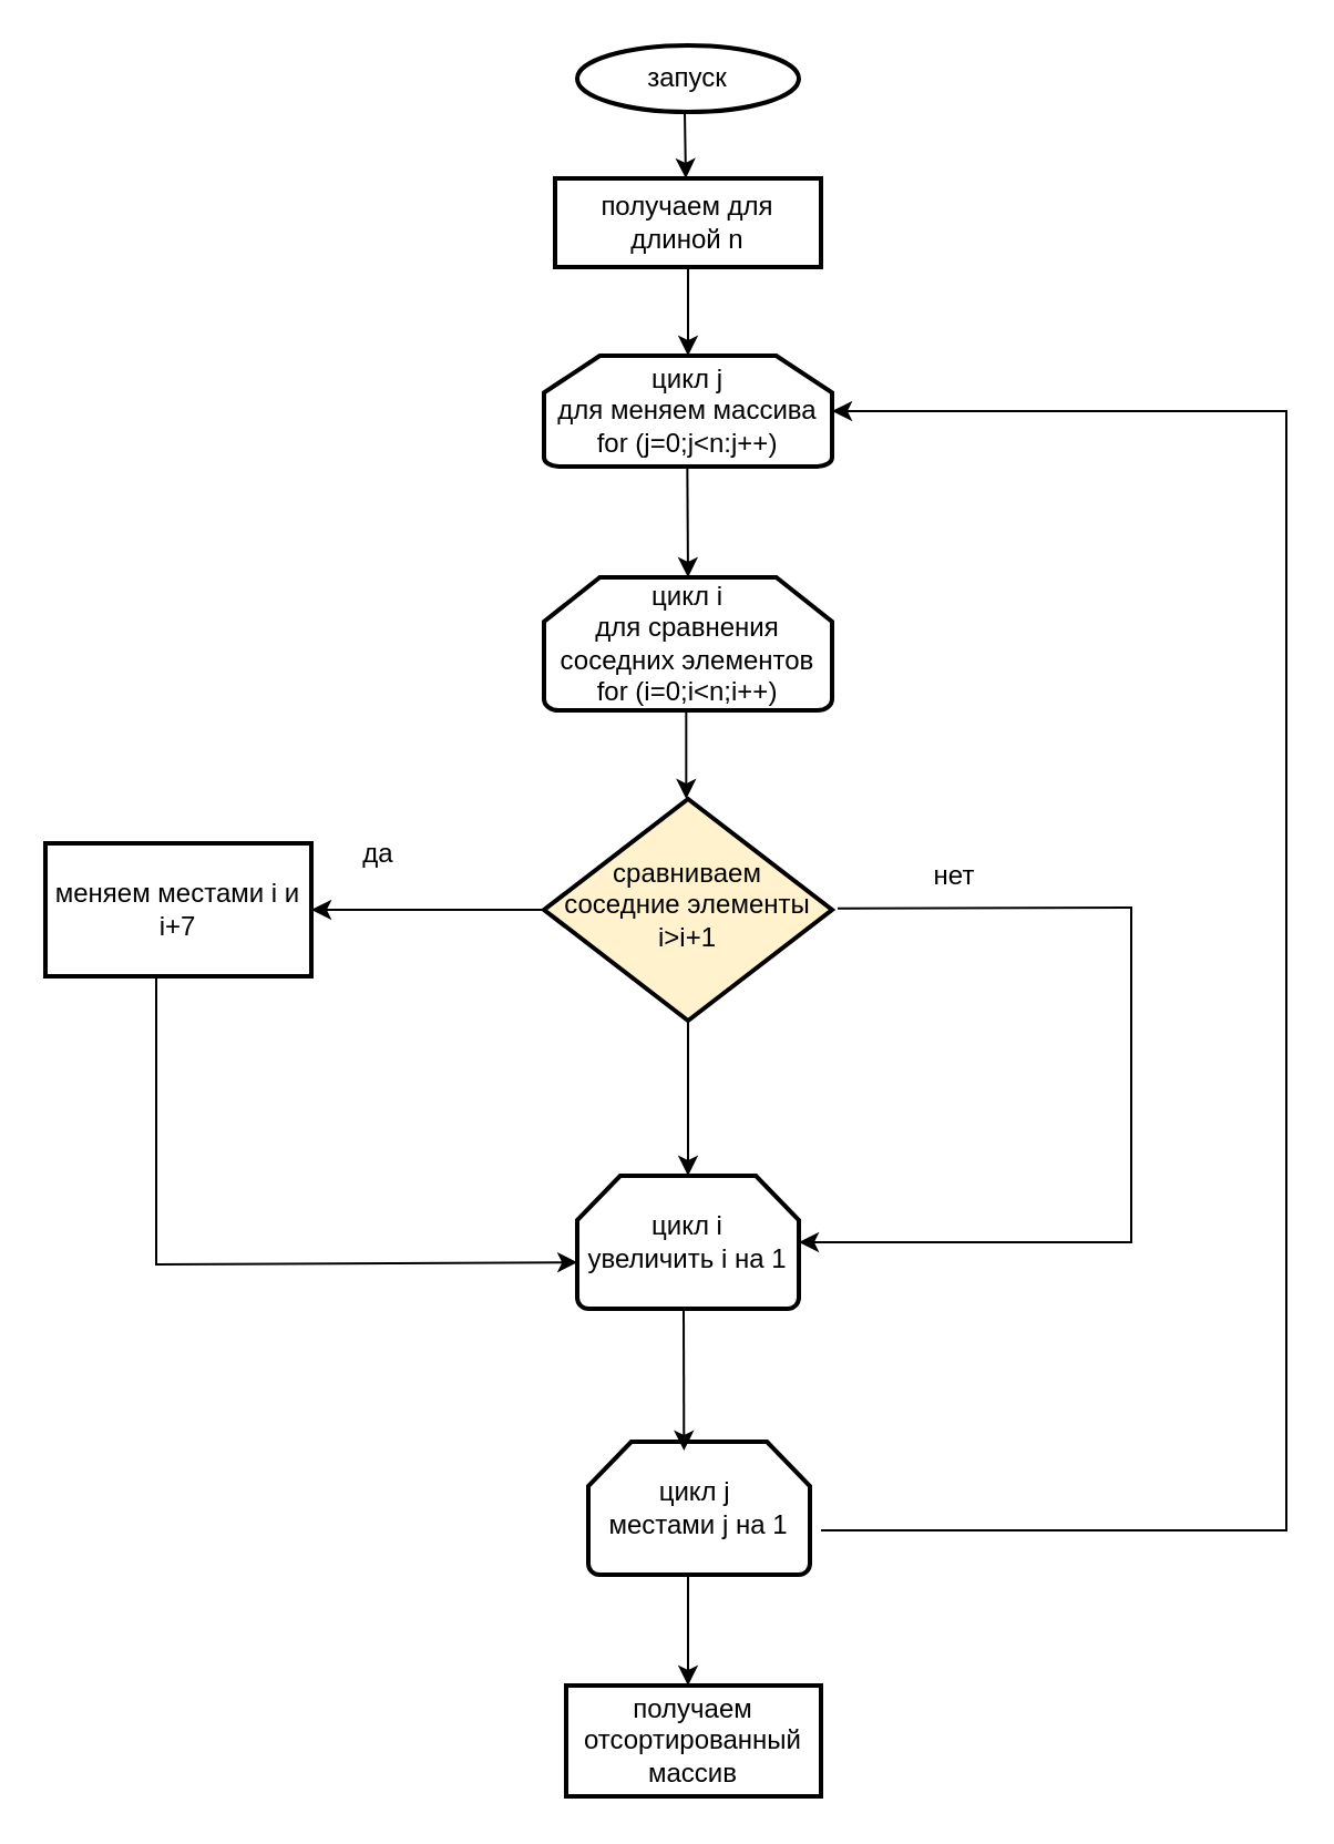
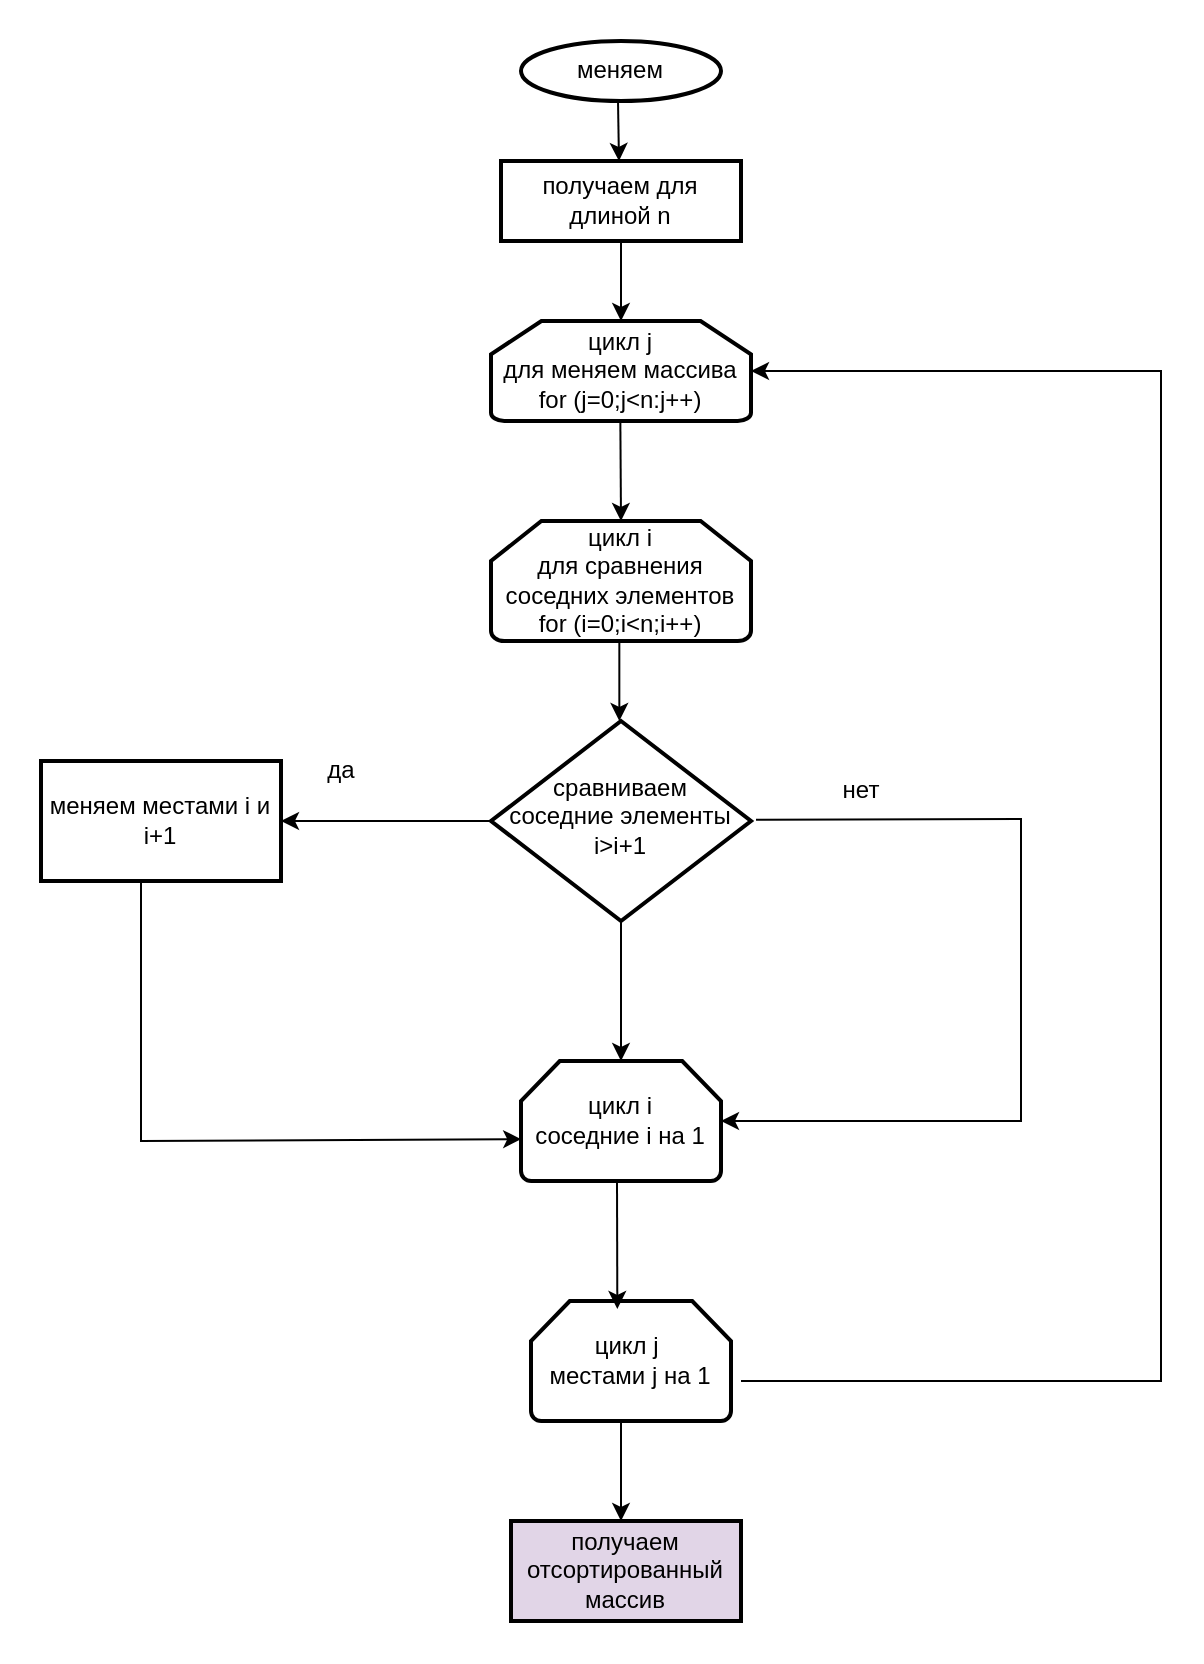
  <mxCell id="0" />
  <mxCell id="1" parent="0" />
- <mxCell id="2" value="сравниваем соседние элементы&lt;br&gt;i&amp;gt;i+1&lt;br&gt;" style="rhombus;whiteSpace=wrap;html=1;shadow=0;fontFamily=Helvetica;fontSize=12;align=center;strokeWidth=2;spacing=6;spacingTop=-4;fillColor=#fff2cc;" parent="1" vertex="1"><mxGeometry x="245" y="360" width="130" height="100" as="geometry" /></mxCell>
- <mxCell id="3" value="запуск" style="ellipse;whiteSpace=wrap;html=1;strokeWidth=2;" parent="1" vertex="1"><mxGeometry x="260" y="20" width="100" height="30" as="geometry" /></mxCell>
+ <mxCell id="2" value="сравниваем соседние элементы&lt;br&gt;i&amp;gt;i+1&lt;br&gt;" style="rhombus;whiteSpace=wrap;html=1;shadow=0;fontFamily=Helvetica;fontSize=12;align=center;strokeWidth=2;spacing=6;spacingTop=-4;" parent="1" vertex="1"><mxGeometry x="245" y="360" width="130" height="100" as="geometry" /></mxCell>
+ <mxCell id="3" value="меняем" style="ellipse;whiteSpace=wrap;html=1;strokeWidth=2;" parent="1" vertex="1"><mxGeometry x="260" y="20" width="100" height="30" as="geometry" /></mxCell>
  <mxCell id="4" value="получаем для длиной n" style="rounded=0;whiteSpace=wrap;html=1;strokeWidth=2;" parent="1" vertex="1"><mxGeometry x="250" y="80" width="120" height="40" as="geometry" /></mxCell>
  <mxCell id="5" value="цикл j&lt;br&gt;для меняем массива&lt;br&gt;for (j=0;j&amp;lt;n:j++)" style="strokeWidth=2;html=1;shape=mxgraph.flowchart.loop_limit;whiteSpace=wrap;" parent="1" vertex="1"><mxGeometry x="245" y="160" width="130" height="50" as="geometry" /></mxCell>
  <mxCell id="6" value="цикл i&lt;br&gt;для сравнения соседних элементов&lt;br&gt;for (i=0;i&amp;lt;n;i++)" style="strokeWidth=2;html=1;shape=mxgraph.flowchart.loop_limit;whiteSpace=wrap;" parent="1" vertex="1"><mxGeometry x="245" y="260" width="130" height="60" as="geometry" /></mxCell>
  <mxCell id="7" value="" style="endArrow=classic;html=1;rounded=0;" parent="1" edge="1"><mxGeometry width="50" height="50" relative="1" as="geometry"><mxPoint x="308.5" y="50" as="sourcePoint" /><mxPoint x="309" y="80" as="targetPoint" /></mxGeometry></mxCell>
  <mxCell id="8" value="" style="endArrow=classic;html=1;rounded=0;entryX=0.5;entryY=0;entryDx=0;entryDy=0;entryPerimeter=0;" parent="1" edge="1" target="6"><mxGeometry width="50" height="50" relative="1" as="geometry"><mxPoint x="309.67" y="210" as="sourcePoint" /><mxPoint x="309.17" y="230" as="targetPoint" /></mxGeometry></mxCell>
  <mxCell id="9" value="да" style="text;html=1;align=center;verticalAlign=middle;resizable=0;points=[];autosize=1;strokeColor=none;fillColor=none;" parent="1" vertex="1"><mxGeometry x="150" y="370" width="40" height="30" as="geometry" /></mxCell>
- <mxCell id="10" value="меняем местами i и i+7" style="rounded=0;whiteSpace=wrap;html=1;strokeWidth=2;" parent="1" vertex="1"><mxGeometry x="20" y="380" width="120" height="60" as="geometry" /></mxCell>
- <mxCell id="11" value="цикл i&lt;br&gt;увеличить i на 1" style="strokeWidth=2;html=1;shape=mxgraph.flowchart.loop_limit;whiteSpace=wrap;" parent="1" vertex="1"><mxGeometry x="260" y="530" width="100" height="60" as="geometry" /></mxCell>
+ <mxCell id="10" value="меняем местами i и i+1" style="rounded=0;whiteSpace=wrap;html=1;strokeWidth=2;" parent="1" vertex="1"><mxGeometry x="20" y="380" width="120" height="60" as="geometry" /></mxCell>
+ <mxCell id="11" value="цикл i&lt;br&gt;соседние i на 1" style="strokeWidth=2;html=1;shape=mxgraph.flowchart.loop_limit;whiteSpace=wrap;" parent="1" vertex="1"><mxGeometry x="260" y="530" width="100" height="60" as="geometry" /></mxCell>
  <mxCell id="12" value="" style="endArrow=classic;html=1;rounded=0;" parent="1" edge="1"><mxGeometry width="50" height="50" relative="1" as="geometry"><mxPoint x="309.17" y="320" as="sourcePoint" /><mxPoint x="309.17" y="360" as="targetPoint" /><Array as="points"><mxPoint x="309.17" y="340" /><mxPoint x="309.17" y="360" /></Array></mxGeometry></mxCell>
  <mxCell id="13" value="нет" style="text;html=1;align=center;verticalAlign=middle;resizable=0;points=[];autosize=1;strokeColor=none;fillColor=none;" parent="1" vertex="1"><mxGeometry x="410" y="380" width="40" height="30" as="geometry" /></mxCell>
  <mxCell id="14" value="цикл j&amp;nbsp;&lt;br&gt;местами j на 1" style="strokeWidth=2;html=1;shape=mxgraph.flowchart.loop_limit;whiteSpace=wrap;" parent="1" vertex="1"><mxGeometry x="265" y="650" width="100" height="60" as="geometry" /></mxCell>
  <mxCell id="15" value="" style="endArrow=classic;html=1;rounded=0;entryX=0.5;entryY=0;entryDx=0;entryDy=0;entryPerimeter=0;" parent="1" edge="1" target="11"><mxGeometry width="50" height="50" relative="1" as="geometry"><mxPoint y="460" as="sourcePoint" x="310" /><mxPoint y="510" as="targetPoint" x="310" /></mxGeometry></mxCell>
- <mxCell id="16" value="получаем отсортированный массив" style="rounded=0;whiteSpace=wrap;html=1;strokeWidth=2;" parent="1" vertex="1"><mxGeometry x="255" y="760" width="115" height="50" as="geometry" /></mxCell>
+ <mxCell id="16" value="получаем отсортированный массив" style="rounded=0;whiteSpace=wrap;html=1;strokeWidth=2;fillColor=#e1d5e7;" parent="1" vertex="1"><mxGeometry x="255" y="760" width="115" height="50" as="geometry" /></mxCell>
  <mxCell id="17" value="" style="endArrow=classic;html=1;rounded=0;" edge="1" parent="1"><mxGeometry width="50" height="50" relative="1" as="geometry"><mxPoint x="308" y="590" as="sourcePoint" /><mxPoint x="308.17" y="654" as="targetPoint" /><Array as="points"><mxPoint x="308" y="590" /></Array></mxGeometry></mxCell>
  <mxCell id="18" value="" style="endArrow=classic;html=1;rounded=0;" edge="1" parent="1"><mxGeometry width="50" height="50" relative="1" as="geometry"><mxPoint y="710" as="sourcePoint" x="310" /><mxPoint y="760" as="targetPoint" x="310" /></mxGeometry></mxCell>
  <mxCell id="19" value="" style="endArrow=classic;html=1;rounded=0;exitX=0.5;exitY=1;exitDx=0;exitDy=0;" edge="1" parent="1" source="4"><mxGeometry width="50" height="50" relative="1" as="geometry"><mxPoint y="130" as="sourcePoint" x="310" /><mxPoint y="160" as="targetPoint" x="310" /></mxGeometry></mxCell>
  <mxCell id="20" value="" style="endArrow=classic;html=1;rounded=0;entryX=0.001;entryY=0.651;entryDx=0;entryDy=0;entryPerimeter=0;" edge="1" parent="1" target="11"><mxGeometry width="50" height="50" relative="1" as="geometry"><mxPoint x="70" y="440" as="sourcePoint" /><mxPoint x="250" y="570" as="targetPoint" /><Array as="points"><mxPoint x="70" y="570" /></Array></mxGeometry></mxCell>
  <mxCell id="21" value="" style="endArrow=classic;html=1;rounded=0;exitX=0;exitY=0.5;exitDx=0;exitDy=0;" edge="1" parent="1" source="2"><mxGeometry width="50" height="50" relative="1" as="geometry"><mxPoint x="240" y="410" as="sourcePoint" /><mxPoint x="140" y="410" as="targetPoint" /></mxGeometry></mxCell>
  <mxCell id="22" value="" style="endArrow=classic;html=1;rounded=0;entryX=1;entryY=0.5;entryDx=0;entryDy=0;entryPerimeter=0;" edge="1" parent="1" target="11"><mxGeometry width="50" height="50" relative="1" as="geometry"><mxPoint x="377.5" y="409.41" as="sourcePoint" /><mxPoint x="510" y="560" as="targetPoint" /><Array as="points"><mxPoint x="510" y="409" /><mxPoint x="510" y="560" /></Array></mxGeometry></mxCell>
  <mxCell id="23" value="" style="endArrow=classic;html=1;rounded=0;entryX=1;entryY=0.5;entryDx=0;entryDy=0;entryPerimeter=0;" edge="1" parent="1" target="5"><mxGeometry width="50" height="50" relative="1" as="geometry"><mxPoint x="370" y="690" as="sourcePoint" /><mxPoint x="580" y="180" as="targetPoint" /><Array as="points"><mxPoint x="580" y="690" /><mxPoint x="580" y="185" /></Array></mxGeometry></mxCell>
